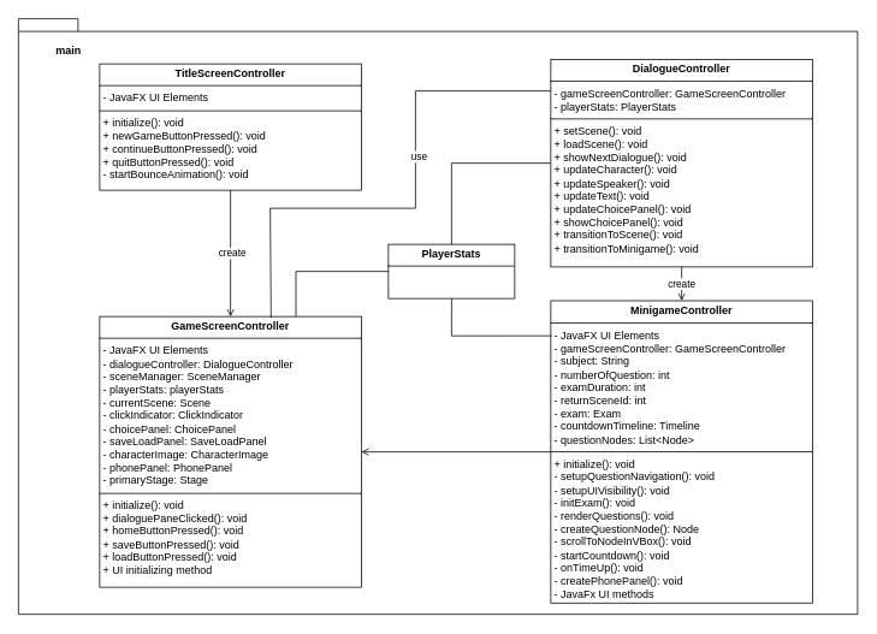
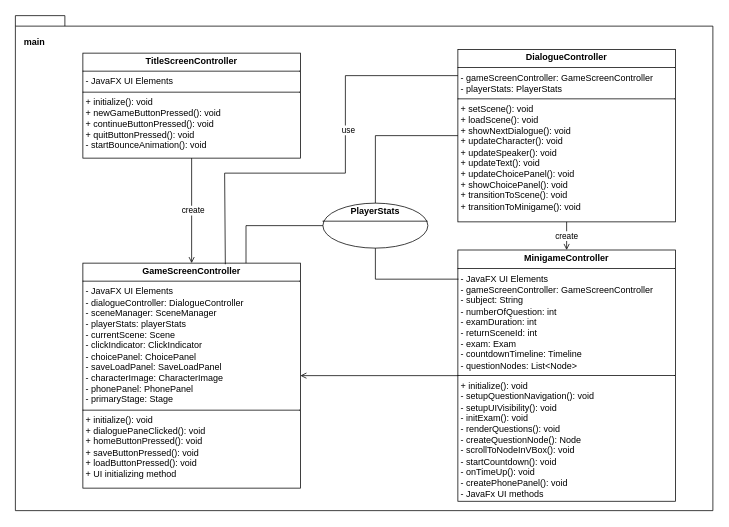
  <mxCell id="0" />
  <mxCell id="1" parent="0" />
  <mxCell id="2" value="" style="shape=folder;fontStyle=1;spacingTop=10;tabWidth=40;tabHeight=14;tabPosition=left;html=1;whiteSpace=wrap;" vertex="1" parent="1"><mxGeometry x="20" y="20" width="930" height="660" as="geometry" /></mxCell>
  <mxCell id="3" value="&lt;p style=&quot;margin:0px;margin-top:4px;text-align:center;&quot;&gt;&lt;b&gt;TitleScreenController&lt;/b&gt;&lt;/p&gt;&lt;hr size=&quot;1&quot; style=&quot;border-style:solid;&quot;&gt;&lt;p style=&quot;margin:0px;margin-left:4px;&quot;&gt;- JavaFX UI Elements&lt;/p&gt;&lt;hr size=&quot;1&quot; style=&quot;border-style:solid;&quot;&gt;&lt;p style=&quot;margin:0px;margin-left:4px;&quot;&gt;+ initialize(): void&lt;/p&gt;&lt;p style=&quot;margin:0px;margin-left:4px;&quot;&gt;+ newGameButtonPressed(): void&lt;/p&gt;&lt;p style=&quot;margin:0px;margin-left:4px;&quot;&gt;+ continueButtonPressed(): void&lt;/p&gt;&lt;p style=&quot;margin:0px;margin-left:4px;&quot;&gt;+ quitButtonPressed(): void&lt;/p&gt;&lt;p style=&quot;margin:0px;margin-left:4px;&quot;&gt;- startBounceAnimation(): void&lt;/p&gt;" style="verticalAlign=top;align=left;overflow=fill;html=1;whiteSpace=wrap;" vertex="1" parent="1"><mxGeometry x="110" y="70" width="290" height="140" as="geometry" /></mxCell>
  <mxCell id="4" value="&lt;p style=&quot;margin:0px;margin-top:4px;text-align:center;&quot;&gt;&lt;b&gt;GameScreenController&lt;/b&gt;&lt;/p&gt;&lt;hr size=&quot;1&quot; style=&quot;border-style:solid;&quot;&gt;&lt;p style=&quot;margin:0px;margin-left:4px;&quot;&gt;- JavaFX UI Elements&lt;/p&gt;&lt;p style=&quot;margin:0px;margin-left:4px;&quot;&gt;- dialogueController: DialogueController&lt;/p&gt;&lt;p style=&quot;margin:0px;margin-left:4px;&quot;&gt;- sceneManager: SceneManager&lt;/p&gt;&lt;p style=&quot;margin:0px;margin-left:4px;&quot;&gt;- playerStats: playerStats&lt;/p&gt;&lt;p style=&quot;margin:0px;margin-left:4px;&quot;&gt;- currentScene: Scene&lt;/p&gt;&lt;p style=&quot;margin:0px;margin-left:4px;&quot;&gt;- clickIndicator: ClickIndicator&lt;/p&gt;&lt;p style=&quot;margin:0px;margin-left:4px;&quot;&gt;- choicePanel: ChoicePanel&lt;/p&gt;&lt;p style=&quot;margin:0px;margin-left:4px;&quot;&gt;- saveLoadPanel: SaveLoadPanel&lt;/p&gt;&lt;p style=&quot;margin:0px;margin-left:4px;&quot;&gt;- characterImage: CharacterImage&lt;/p&gt;&lt;p style=&quot;margin:0px;margin-left:4px;&quot;&gt;- phonePanel: PhonePanel&lt;/p&gt;&lt;p style=&quot;margin:0px;margin-left:4px;&quot;&gt;- primaryStage: Stage&lt;/p&gt;&lt;hr size=&quot;1&quot; style=&quot;border-style:solid;&quot;&gt;&lt;p style=&quot;margin:0px;margin-left:4px;&quot;&gt;+ initialize(): void&lt;/p&gt;&lt;p style=&quot;margin:0px;margin-left:4px;&quot;&gt;+&amp;nbsp;dialoguePaneClicked(): void&lt;/p&gt;&lt;p style=&quot;margin:0px;margin-left:4px;&quot;&gt;+ homeButtonPressed(): void&lt;/p&gt;&lt;p style=&quot;margin:0px;margin-left:4px;&quot;&gt;+ saveButtonPressed(): void&lt;/p&gt;&lt;p style=&quot;margin:0px;margin-left:4px;&quot;&gt;+ loadButtonPressed(): void&lt;/p&gt;&lt;p style=&quot;margin:0px;margin-left:4px;&quot;&gt;+ UI initializing method&lt;/p&gt;" style="verticalAlign=top;align=left;overflow=fill;html=1;whiteSpace=wrap;" vertex="1" parent="1"><mxGeometry x="110" y="350" width="290" height="300" as="geometry" /></mxCell>
  <mxCell id="5" value="&lt;p style=&quot;margin:0px;margin-top:4px;text-align:center;&quot;&gt;&lt;b&gt;DialogueController&lt;/b&gt;&lt;/p&gt;&lt;hr size=&quot;1&quot; style=&quot;border-style:solid;&quot;&gt;&lt;p style=&quot;margin:0px;margin-left:4px;&quot;&gt;- gameScreenController: GameScreenController&lt;/p&gt;&lt;p style=&quot;margin:0px;margin-left:4px;&quot;&gt;- playerStats: PlayerStats&lt;/p&gt;&lt;hr size=&quot;1&quot; style=&quot;border-style:solid;&quot;&gt;&lt;p style=&quot;margin:0px;margin-left:4px;&quot;&gt;&lt;span style=&quot;background-color: transparent;&quot;&gt;+&amp;nbsp;&lt;/span&gt;&lt;span style=&quot;background-color: transparent;&quot;&gt;setScene(): void&lt;/span&gt;&lt;/p&gt;&lt;p style=&quot;margin:0px;margin-left:4px;&quot;&gt;+&amp;nbsp;&lt;span style=&quot;background-color: transparent;&quot;&gt;loadScene(): void&lt;/span&gt;&lt;/p&gt;&lt;p style=&quot;margin:0px;margin-left:4px;&quot;&gt;+&amp;nbsp;&lt;span style=&quot;background-color: transparent;&quot;&gt;showNextDialogue(): void&lt;/span&gt;&lt;/p&gt;&lt;p style=&quot;margin:0px;margin-left:4px;&quot;&gt;+ u&lt;span style=&quot;background-color: transparent;&quot;&gt;pdateCharacter(): void&lt;/span&gt;&lt;/p&gt;&lt;p style=&quot;margin:0px;margin-left:4px;&quot;&gt;+&amp;nbsp;&lt;span style=&quot;background-color: transparent;&quot;&gt;updateSpeaker(): void&lt;/span&gt;&lt;/p&gt;&lt;p style=&quot;margin:0px;margin-left:4px;&quot;&gt;+&amp;nbsp;&lt;span style=&quot;background-color: transparent;&quot;&gt;updateText(): void&lt;/span&gt;&lt;/p&gt;&lt;p style=&quot;margin:0px;margin-left:4px;&quot;&gt;+&amp;nbsp;&lt;span style=&quot;background-color: transparent;&quot;&gt;updateChoicePanel(): void&lt;/span&gt;&lt;/p&gt;&lt;p style=&quot;margin:0px;margin-left:4px;&quot;&gt;+&amp;nbsp;&lt;span style=&quot;background-color: transparent;&quot;&gt;showChoicePanel(): void&lt;/span&gt;&lt;/p&gt;&lt;p style=&quot;margin:0px;margin-left:4px;&quot;&gt;+&amp;nbsp;&lt;span style=&quot;background-color: transparent;&quot;&gt;transitionToScene(): void&lt;/span&gt;&lt;/p&gt;&lt;p style=&quot;margin:0px;margin-left:4px;&quot;&gt;+&amp;nbsp;&lt;span style=&quot;background-color: transparent;&quot;&gt;transitionToMinigame(): void&lt;/span&gt;&lt;br&gt;&lt;/p&gt;" style="verticalAlign=top;align=left;overflow=fill;html=1;whiteSpace=wrap;" vertex="1" parent="1"><mxGeometry x="610" y="65" width="290" height="230" as="geometry" /></mxCell>
  <mxCell id="6" value="&lt;p style=&quot;margin:0px;margin-top:4px;text-align:center;&quot;&gt;&lt;b&gt;MinigameController&lt;/b&gt;&lt;/p&gt;&lt;hr size=&quot;1&quot; style=&quot;border-style:solid;&quot;&gt;&lt;p style=&quot;margin:0px;margin-left:4px;&quot;&gt;- JavaFX UI Elements&lt;/p&gt;&lt;p style=&quot;margin:0px;margin-left:4px;&quot;&gt;- gameScreenController: GameScreenController&lt;br&gt;&lt;/p&gt;&lt;p style=&quot;margin:0px;margin-left:4px;&quot;&gt;- subject: String&lt;/p&gt;&lt;p style=&quot;margin:0px;margin-left:4px;&quot;&gt;- numberOfQuestion: int&lt;/p&gt;&lt;p style=&quot;margin:0px;margin-left:4px;&quot;&gt;- examDuration: int&lt;/p&gt;&lt;p style=&quot;margin:0px;margin-left:4px;&quot;&gt;- returnSceneId: int&lt;/p&gt;&lt;p style=&quot;margin:0px;margin-left:4px;&quot;&gt;- exam: Exam&lt;/p&gt;&lt;p style=&quot;margin:0px;margin-left:4px;&quot;&gt;- countdownTimeline: Timeline&lt;/p&gt;&lt;p style=&quot;margin:0px;margin-left:4px;&quot;&gt;- questionNodes: List&amp;lt;Node&amp;gt;&lt;/p&gt;&lt;hr size=&quot;1&quot; style=&quot;border-style:solid;&quot;&gt;&lt;p style=&quot;margin:0px;margin-left:4px;&quot;&gt;+ initialize(): void&lt;/p&gt;&lt;p style=&quot;margin:0px;margin-left:4px;&quot;&gt;- setupQuestionNavigation(): void&lt;/p&gt;&lt;p style=&quot;margin:0px;margin-left:4px;&quot;&gt;- setupUIVisibility(): void&lt;/p&gt;&lt;p style=&quot;margin:0px;margin-left:4px;&quot;&gt;- initExam(): void&lt;/p&gt;&lt;p style=&quot;margin:0px;margin-left:4px;&quot;&gt;- renderQuestions(): void&amp;nbsp;&lt;/p&gt;&lt;p style=&quot;margin:0px;margin-left:4px;&quot;&gt;- createQuestionNode(): Node&lt;/p&gt;&lt;p style=&quot;margin:0px;margin-left:4px;&quot;&gt;- scrollToNodeInVBox(): void&lt;/p&gt;&lt;p style=&quot;margin:0px;margin-left:4px;&quot;&gt;- startCountdown(): void&lt;/p&gt;&lt;p style=&quot;margin:0px;margin-left:4px;&quot;&gt;- onTimeUp(): void&lt;/p&gt;&lt;p style=&quot;margin:0px;margin-left:4px;&quot;&gt;- createPhonePanel(): void&lt;/p&gt;&lt;p style=&quot;margin:0px;margin-left:4px;&quot;&gt;- JavaFx UI methods&lt;/p&gt;" style="verticalAlign=top;align=left;overflow=fill;html=1;whiteSpace=wrap;" vertex="1" parent="1"><mxGeometry x="610" y="332.5" width="290" height="335" as="geometry" /></mxCell>
- <mxCell id="7" value="&lt;b&gt;main&lt;/b&gt;" style="text;html=1;align=center;verticalAlign=middle;resizable=0;points=[];autosize=1;strokeColor=none;fillColor=none;" vertex="1" parent="1"><mxGeometry x="50" y="40" width="50" height="30" as="geometry" /></mxCell>
+ <mxCell id="7" value="&lt;b&gt;main&lt;/b&gt;" style="text;html=1;align=center;verticalAlign=middle;resizable=0;points=[];autosize=1;strokeColor=none;fillColor=none;" vertex="1" parent="1"><mxGeometry x="20" y="40" width="50" height="30" as="geometry" /></mxCell>
  <mxCell id="8" value="" style="endArrow=none;html=1;edgeStyle=orthogonalEdgeStyle;rounded=0;endFill=0;startFill=0;startArrow=open;" edge="1" parent="1" source="4" target="3"><mxGeometry relative="1" as="geometry"><mxPoint x="280" y="350" as="sourcePoint" /><mxPoint x="440" y="350" as="targetPoint" /></mxGeometry></mxCell>
  <mxCell id="9" value="create" style="edgeLabel;html=1;align=center;verticalAlign=middle;resizable=0;points=[];" vertex="1" connectable="0" parent="8"><mxGeometry x="0.017" y="-1" relative="1" as="geometry"><mxPoint as="offset" /></mxGeometry></mxCell>
- <mxCell id="10" value="&lt;p style=&quot;margin:0px;margin-top:4px;text-align:center;&quot;&gt;&lt;b&gt;PlayerStats&lt;/b&gt;&lt;/p&gt;&lt;hr size=&quot;1&quot; style=&quot;border-style:solid;&quot;&gt;&lt;div style=&quot;height:2px;&quot;&gt;&lt;/div&gt;" style="verticalAlign=top;align=left;overflow=fill;html=1;whiteSpace=wrap;" vertex="1" parent="1"><mxGeometry x="430" y="270" width="140" height="60" as="geometry" /></mxCell>
+ <mxCell id="10" value="&lt;p style=&quot;margin:0px;margin-top:4px;text-align:center;&quot;&gt;&lt;b&gt;PlayerStats&lt;/b&gt;&lt;/p&gt;&lt;hr size=&quot;1&quot; style=&quot;border-style:solid;&quot;&gt;&lt;div style=&quot;height:2px;&quot;&gt;&lt;/div&gt;" style="ellipse;verticalAlign=top;align=left;overflow=fill;html=1;whiteSpace=wrap;" vertex="1" parent="1"><mxGeometry x="430" y="270" width="140" height="60" as="geometry" /></mxCell>
  <mxCell id="11" value="" style="endArrow=none;html=1;edgeStyle=orthogonalEdgeStyle;rounded=0;startArrow=open;startFill=0;" edge="1" parent="1" source="6" target="5"><mxGeometry relative="1" as="geometry"><mxPoint x="265" y="360" as="sourcePoint" /><mxPoint x="265" y="260" as="targetPoint" /></mxGeometry></mxCell>
  <mxCell id="12" value="create" style="edgeLabel;html=1;align=center;verticalAlign=middle;resizable=0;points=[];" vertex="1" connectable="0" parent="11"><mxGeometry x="-0.013" y="1" relative="1" as="geometry"><mxPoint as="offset" /></mxGeometry></mxCell>
  <mxCell id="13" value="" style="endArrow=open;html=1;edgeStyle=orthogonalEdgeStyle;rounded=0;endFill=0;" edge="1" parent="1" source="6" target="4"><mxGeometry relative="1" as="geometry"><mxPoint x="765" y="343" as="sourcePoint" /><mxPoint x="765" y="305" as="targetPoint" /></mxGeometry></mxCell>
  <mxCell id="14" value="" style="endArrow=none;html=1;edgeStyle=orthogonalEdgeStyle;rounded=0;exitX=0.003;exitY=0.116;exitDx=0;exitDy=0;exitPerimeter=0;" edge="1" parent="1" source="6" target="10"><mxGeometry relative="1" as="geometry"><mxPoint x="620" y="510" as="sourcePoint" /><mxPoint x="410" y="510" as="targetPoint" /></mxGeometry></mxCell>
  <mxCell id="15" value="" style="endArrow=none;html=1;edgeStyle=orthogonalEdgeStyle;rounded=0;entryX=0.5;entryY=0;entryDx=0;entryDy=0;" edge="1" parent="1" source="5" target="10"><mxGeometry relative="1" as="geometry"><mxPoint x="621" y="191" as="sourcePoint" /><mxPoint x="510" y="150" as="targetPoint" /></mxGeometry></mxCell>
  <mxCell id="16" value="" style="endArrow=none;html=1;edgeStyle=orthogonalEdgeStyle;rounded=0;exitX=0;exitY=0.5;exitDx=0;exitDy=0;entryX=0.75;entryY=0;entryDx=0;entryDy=0;" edge="1" parent="1" source="10" target="4"><mxGeometry relative="1" as="geometry"><mxPoint x="435" y="329.54" as="sourcePoint" /><mxPoint x="324" y="288.54" as="targetPoint" /></mxGeometry></mxCell>
  <mxCell id="17" value="" style="endArrow=none;html=1;edgeStyle=orthogonalEdgeStyle;rounded=0;exitX=0.655;exitY=0.005;exitDx=0;exitDy=0;exitPerimeter=0;" edge="1" parent="1" source="4" target="5"><mxGeometry relative="1" as="geometry"><mxPoint x="299" y="330" as="sourcePoint" /><mxPoint x="630" y="100" as="targetPoint" /><Array as="points"><mxPoint x="299" y="352" /><mxPoint x="299" y="230" /><mxPoint x="460" y="230" /><mxPoint x="460" y="100" /></Array></mxGeometry></mxCell>
  <mxCell id="18" value="use" style="edgeLabel;html=1;align=center;verticalAlign=middle;resizable=0;points=[];" vertex="1" connectable="0" parent="17"><mxGeometry x="0.209" y="-3" relative="1" as="geometry"><mxPoint as="offset" /></mxGeometry></mxCell>
